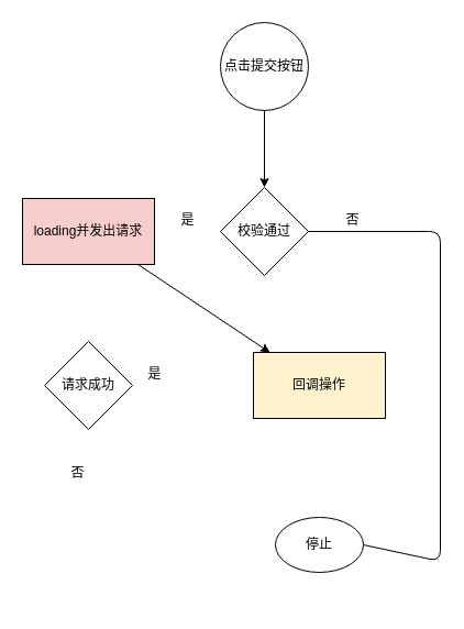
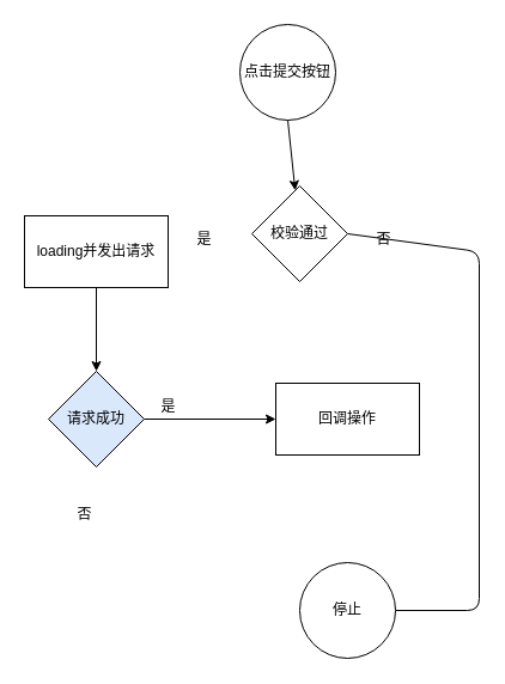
  <mxCell id="0" />
  <mxCell id="1" parent="0" />
  <mxCell id="2" value="" style="edgeStyle=none;html=1;" edge="1" parent="1" target="3"><mxGeometry relative="1" as="geometry"><mxPoint x="240" y="100" as="sourcePoint" /></mxGeometry></mxCell>
- <mxCell id="3" value="校验通过" style="rhombus;whiteSpace=wrap;html=1;" vertex="1" parent="1"><mxGeometry x="200" y="170" width="80" height="80" as="geometry" /></mxCell>
- <mxCell id="4" value="" style="edgeStyle=none;html=1;" edge="1" parent="1" source="5" target="10"><mxGeometry relative="1" as="geometry" /></mxCell>
- <mxCell id="5" value="loading并发出请求" style="whiteSpace=wrap;html=1;fillColor=#f8cecc;" vertex="1" parent="1"><mxGeometry x="20" y="180" width="120" height="60" as="geometry" /></mxCell>
+ <mxCell id="3" value="校验通过" style="rhombus;whiteSpace=wrap;html=1;" vertex="1" parent="1"><mxGeometry x="210" y="155" width="80" height="80" as="geometry" /></mxCell>
+ <mxCell id="4" value="" style="edgeStyle=none;html=1;" edge="1" parent="1" source="5" target="9"><mxGeometry relative="1" as="geometry" /></mxCell>
+ <mxCell id="5" value="loading并发出请求" style="whiteSpace=wrap;html=1;" vertex="1" parent="1"><mxGeometry x="20" y="180" width="120" height="60" as="geometry" /></mxCell>
  <mxCell id="6" value="是" style="text;html=1;align=center;verticalAlign=middle;resizable=0;points=[];autosize=1;strokeColor=none;fillColor=none;" vertex="1" parent="1"><mxGeometry x="150" y="185" width="40" height="30" as="geometry" /></mxCell>
  <mxCell id="7" style="edgeStyle=none;html=1;entryX=1;entryY=0.5;entryDx=0;entryDy=0;exitX=1;exitY=0.5;exitDx=0;exitDy=0;endArrow=none;" edge="1" parent="1" source="3" target="13"><mxGeometry relative="1" as="geometry"><mxPoint x="400" y="240" as="sourcePoint" /><Array as="points"><mxPoint x="400" y="210" /><mxPoint x="400" y="510" /></Array></mxGeometry></mxCell>
- <mxCell id="9" value="请求成功" style="rhombus;whiteSpace=wrap;html=1;" vertex="1" parent="1"><mxGeometry x="40" y="310" width="80" height="80" as="geometry" /></mxCell>
- <mxCell id="10" value="回调操作" style="whiteSpace=wrap;html=1;fillColor=#fff2cc;" vertex="1" parent="1"><mxGeometry x="230" y="320" width="120" height="60" as="geometry" /></mxCell>
+ <mxCell id="8" value="" style="edgeStyle=none;html=1;" edge="1" parent="1" source="9" target="10"><mxGeometry relative="1" as="geometry" /></mxCell>
+ <mxCell id="9" value="请求成功" style="rhombus;whiteSpace=wrap;html=1;fillColor=#dae8fc;" vertex="1" parent="1"><mxGeometry x="40" y="310" width="80" height="80" as="geometry" /></mxCell>
+ <mxCell id="10" value="回调操作" style="whiteSpace=wrap;html=1;" vertex="1" parent="1"><mxGeometry x="230" y="320" width="120" height="60" as="geometry" /></mxCell>
  <mxCell id="11" value="是" style="text;html=1;align=center;verticalAlign=middle;resizable=0;points=[];autosize=1;strokeColor=none;fillColor=none;" vertex="1" parent="1"><mxGeometry x="120" y="325" width="40" height="30" as="geometry" /></mxCell>
  <mxCell id="12" value="否" style="text;html=1;align=center;verticalAlign=middle;resizable=0;points=[];autosize=1;strokeColor=none;fillColor=none;" vertex="1" parent="1"><mxGeometry x="50" y="415" width="40" height="30" as="geometry" /></mxCell>
- <mxCell id="13" value="停止" style="ellipse;whiteSpace=wrap;html=1;" vertex="1" parent="1"><mxGeometry x="250" y="470" width="80" height="50" as="geometry" /></mxCell>
+ <mxCell id="13" value="停止" style="ellipse;whiteSpace=wrap;html=1;" vertex="1" parent="1"><mxGeometry x="250" y="470" width="80" height="80" as="geometry" /></mxCell>
  <mxCell id="14" value="点击提交按钮" style="ellipse;whiteSpace=wrap;html=1;" vertex="1" parent="1"><mxGeometry x="200" width="80" height="80" as="geometry" y="20" /></mxCell>
  <mxCell id="15" value="否" style="text;html=1;align=center;verticalAlign=middle;resizable=0;points=[];autosize=1;strokeColor=none;fillColor=none;" vertex="1" parent="1"><mxGeometry x="300" y="185" width="40" height="30" as="geometry" /></mxCell>
